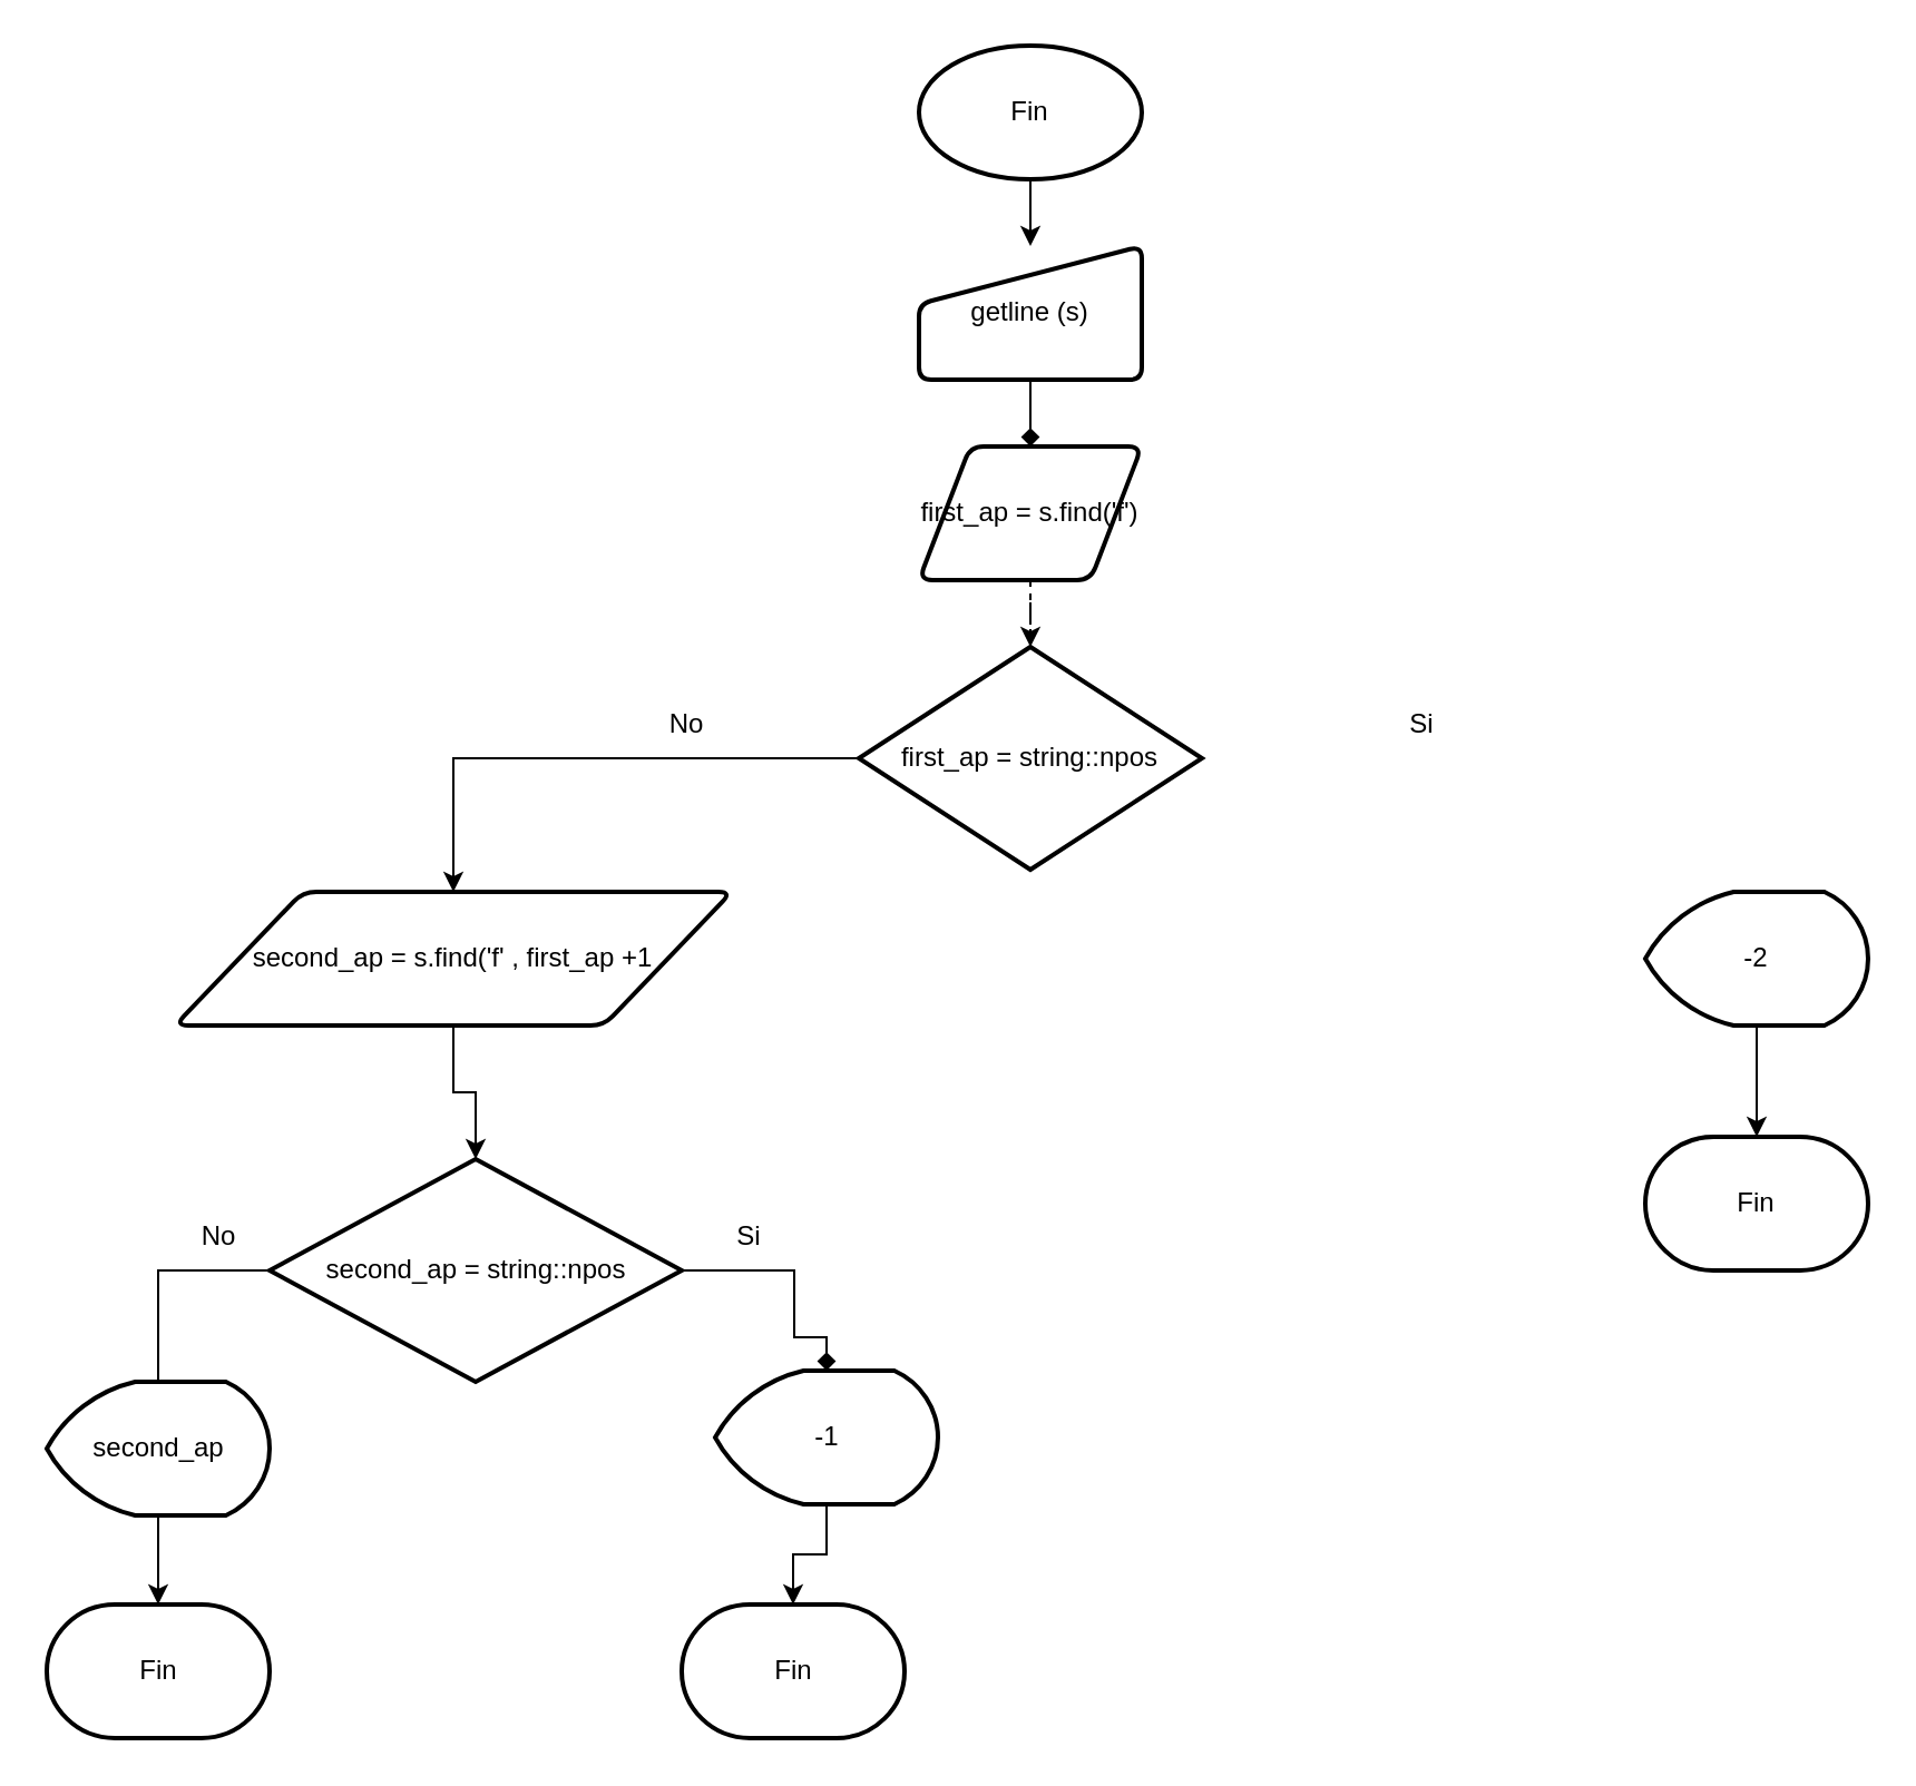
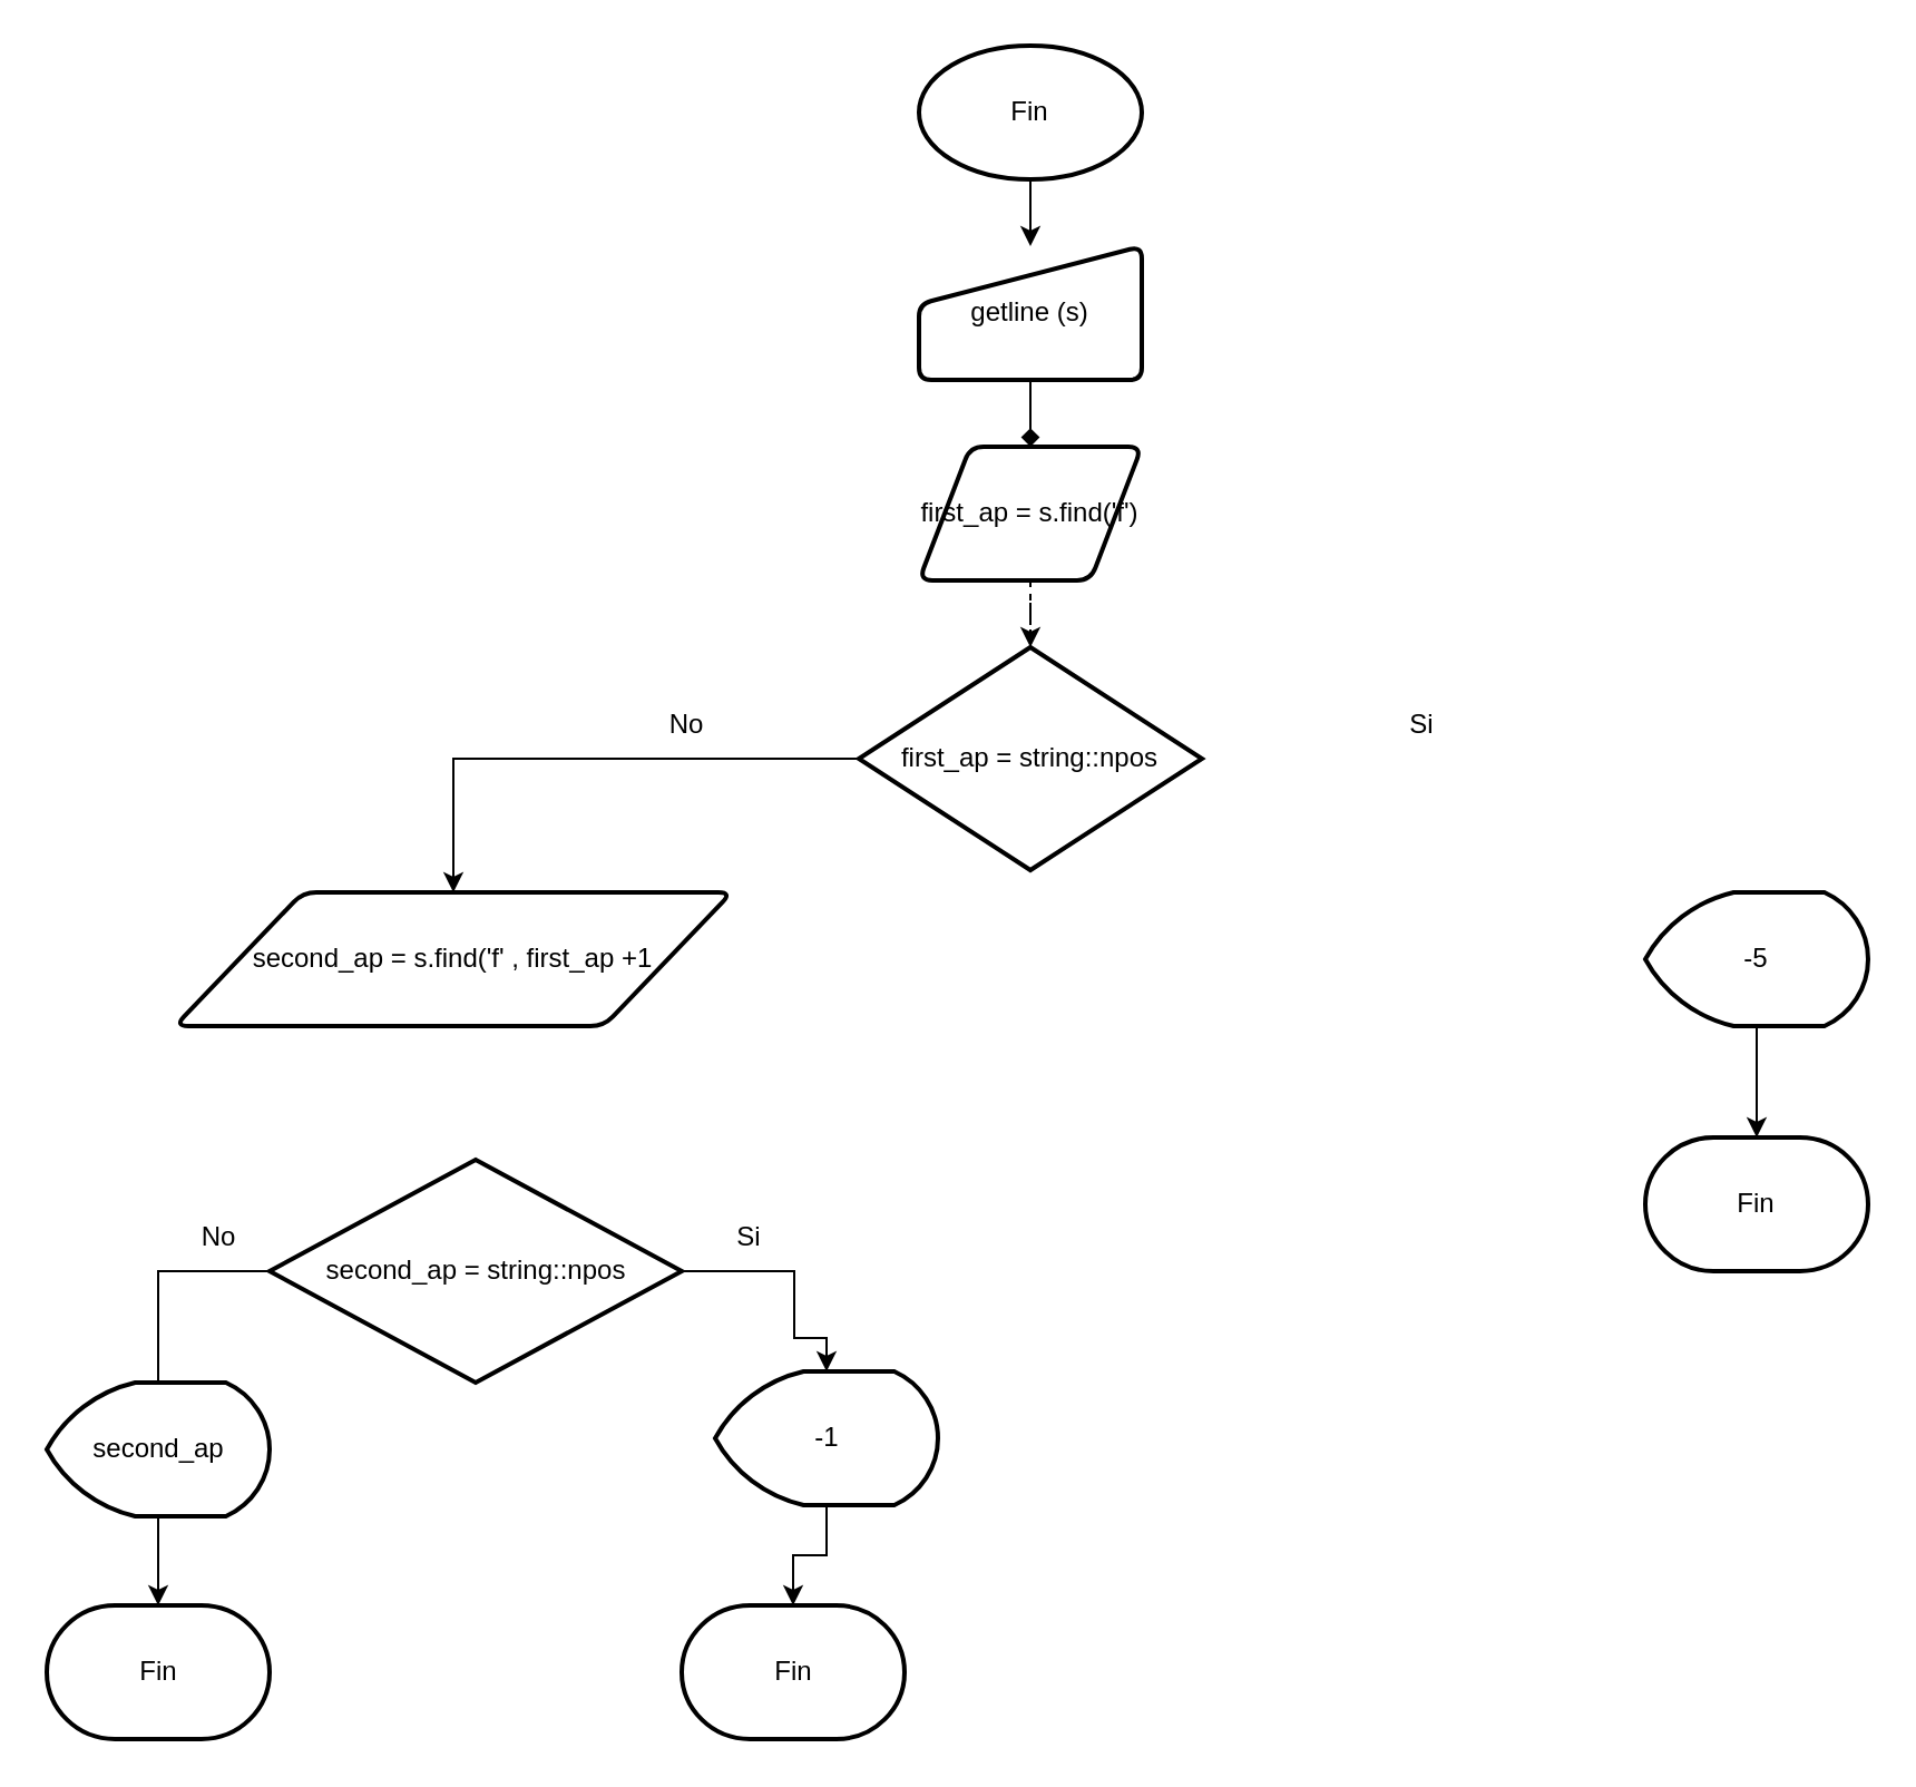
  <mxCell id="0" />
  <mxCell id="1" parent="0" />
  <mxCell id="2" value="" style="edgeStyle=orthogonalEdgeStyle;rounded=0;orthogonalLoop=1;jettySize=auto;html=1;" edge="1" parent="1" source="3" target="5"><mxGeometry relative="1" as="geometry" /></mxCell>
  <mxCell id="3" value="Fin" style="strokeWidth=2;html=1;shape=mxgraph.flowchart.start_1;whiteSpace=wrap;" vertex="1" parent="1"><mxGeometry x="412" y="20" width="100" height="60" as="geometry" /></mxCell>
  <mxCell id="4" value="" style="edgeStyle=orthogonalEdgeStyle;rounded=0;orthogonalLoop=1;jettySize=auto;html=1;endArrow=diamond;" edge="1" parent="1" source="5" target="7"><mxGeometry relative="1" as="geometry" /></mxCell>
  <mxCell id="5" value="getline (s)" style="html=1;strokeWidth=2;shape=manualInput;whiteSpace=wrap;rounded=1;size=26;arcSize=11;" vertex="1" parent="1"><mxGeometry x="412" y="110" width="100" height="60" as="geometry" /></mxCell>
  <mxCell id="6" value="" style="edgeStyle=orthogonalEdgeStyle;rounded=0;orthogonalLoop=1;jettySize=auto;html=1;dashed=1;" edge="1" parent="1" source="7" target="9"><mxGeometry relative="1" as="geometry" /></mxCell>
  <mxCell id="7" value="first_ap = s.find('f')" style="shape=parallelogram;html=1;strokeWidth=2;perimeter=parallelogramPerimeter;whiteSpace=wrap;rounded=1;arcSize=12;size=0.23;" vertex="1" parent="1"><mxGeometry x="412" y="200" width="100" height="60" as="geometry" /></mxCell>
  <mxCell id="8" style="edgeStyle=orthogonalEdgeStyle;rounded=0;orthogonalLoop=1;jettySize=auto;html=1;entryX=0.5;entryY=0;entryDx=0;entryDy=0;" edge="1" parent="1" source="9" target="11"><mxGeometry relative="1" as="geometry" /></mxCell>
  <mxCell id="9" value="first_ap = string::npos" style="strokeWidth=2;html=1;shape=mxgraph.flowchart.decision;whiteSpace=wrap;" vertex="1" parent="1"><mxGeometry x="385" y="290" width="154" height="100" as="geometry" /></mxCell>
- <mxCell id="10" value="" style="edgeStyle=orthogonalEdgeStyle;rounded=0;orthogonalLoop=1;jettySize=auto;html=1;" edge="1" parent="1" source="11" target="13"><mxGeometry relative="1" as="geometry" /></mxCell>
  <mxCell id="11" value="second_ap = s.find('f' , first_ap +1" style="shape=parallelogram;html=1;strokeWidth=2;perimeter=parallelogramPerimeter;whiteSpace=wrap;rounded=1;arcSize=12;size=0.23;" vertex="1" parent="1"><mxGeometry x="78" y="400" width="250" height="60" as="geometry" /></mxCell>
  <mxCell id="12" style="edgeStyle=orthogonalEdgeStyle;rounded=0;orthogonalLoop=1;jettySize=auto;html=1;entryX=0.5;entryY=0;entryDx=0;entryDy=0;endArrow=none;" edge="1" parent="1" source="13" target="15"><mxGeometry relative="1" as="geometry"><mxPoint x="71" y="620" as="targetPoint" /><Array as="points"><mxPoint x="71" y="570" /></Array></mxGeometry></mxCell>
  <mxCell id="13" value="second_ap = string::npos" style="strokeWidth=2;html=1;shape=mxgraph.flowchart.decision;whiteSpace=wrap;" vertex="1" parent="1"><mxGeometry x="120.5" y="520" width="185" height="100" as="geometry" /></mxCell>
  <mxCell id="14" value="" style="edgeStyle=orthogonalEdgeStyle;rounded=0;orthogonalLoop=1;jettySize=auto;html=1;" edge="1" parent="1" source="15" target="25"><mxGeometry relative="1" as="geometry" /></mxCell>
  <mxCell id="15" value="second_ap" style="strokeWidth=2;html=1;shape=mxgraph.flowchart.display;whiteSpace=wrap;" vertex="1" parent="1"><mxGeometry x="20.5" y="620" width="100" height="60" as="geometry" /></mxCell>
  <mxCell id="16" value="No" style="text;html=1;align=center;verticalAlign=middle;whiteSpace=wrap;rounded=0;" vertex="1" parent="1"><mxGeometry x="68" y="540" width="60" height="30" as="geometry" /></mxCell>
  <mxCell id="17" value="" style="edgeStyle=orthogonalEdgeStyle;rounded=0;orthogonalLoop=1;jettySize=auto;html=1;" edge="1" parent="1" source="18" target="26"><mxGeometry relative="1" as="geometry" /></mxCell>
  <mxCell id="18" value="-1" style="strokeWidth=2;html=1;shape=mxgraph.flowchart.display;whiteSpace=wrap;" vertex="1" parent="1"><mxGeometry x="320.5" y="615" width="100" height="60" as="geometry" /></mxCell>
- <mxCell id="19" style="edgeStyle=orthogonalEdgeStyle;rounded=0;orthogonalLoop=1;jettySize=auto;html=1;entryX=0.5;entryY=0;entryDx=0;entryDy=0;entryPerimeter=0;endArrow=diamond;" edge="1" parent="1" source="13" target="18"><mxGeometry relative="1" as="geometry"><Array as="points"><mxPoint x="356" y="570" /><mxPoint x="356" y="600" /></Array></mxGeometry></mxCell>
+ <mxCell id="19" style="edgeStyle=orthogonalEdgeStyle;rounded=0;orthogonalLoop=1;jettySize=auto;html=1;entryX=0.5;entryY=0;entryDx=0;entryDy=0;entryPerimeter=0;" edge="1" parent="1" source="13" target="18"><mxGeometry relative="1" as="geometry"><Array as="points"><mxPoint x="356" y="570" /><mxPoint x="356" y="600" /></Array></mxGeometry></mxCell>
  <mxCell id="20" value="Si" style="text;html=1;align=center;verticalAlign=middle;whiteSpace=wrap;rounded=0;" vertex="1" parent="1"><mxGeometry x="305.5" y="540" width="60" height="30" as="geometry" /></mxCell>
  <mxCell id="21" value="No" style="text;html=1;align=center;verticalAlign=middle;whiteSpace=wrap;rounded=0;" vertex="1" parent="1"><mxGeometry x="278" y="310" width="60" height="30" as="geometry" /></mxCell>
  <mxCell id="22" value="" style="edgeStyle=orthogonalEdgeStyle;rounded=0;orthogonalLoop=1;jettySize=auto;html=1;" edge="1" parent="1" source="23" target="27"><mxGeometry relative="1" as="geometry" /></mxCell>
- <mxCell id="23" value="-2" style="strokeWidth=2;html=1;shape=mxgraph.flowchart.display;whiteSpace=wrap;" vertex="1" parent="1"><mxGeometry x="738" y="400" width="100" height="60" as="geometry" /></mxCell>
+ <mxCell id="23" value="-5" style="strokeWidth=2;html=1;shape=mxgraph.flowchart.display;whiteSpace=wrap;" vertex="1" parent="1"><mxGeometry x="738" y="400" width="100" height="60" as="geometry" /></mxCell>
  <mxCell id="24" value="Si" style="text;html=1;align=center;verticalAlign=middle;whiteSpace=wrap;rounded=0;" vertex="1" parent="1"><mxGeometry x="608" y="310" width="60" height="30" as="geometry" /></mxCell>
  <mxCell id="25" value="Fin" style="strokeWidth=2;html=1;shape=mxgraph.flowchart.terminator;whiteSpace=wrap;" vertex="1" parent="1"><mxGeometry x="20.5" y="720" width="100" height="60" as="geometry" /></mxCell>
  <mxCell id="26" value="Fin" style="strokeWidth=2;html=1;shape=mxgraph.flowchart.terminator;whiteSpace=wrap;" vertex="1" parent="1"><mxGeometry x="305.5" y="720" width="100" height="60" as="geometry" /></mxCell>
  <mxCell id="27" value="Fin" style="strokeWidth=2;html=1;shape=mxgraph.flowchart.terminator;whiteSpace=wrap;" vertex="1" parent="1"><mxGeometry x="738" y="510" width="100" height="60" as="geometry" /></mxCell>
